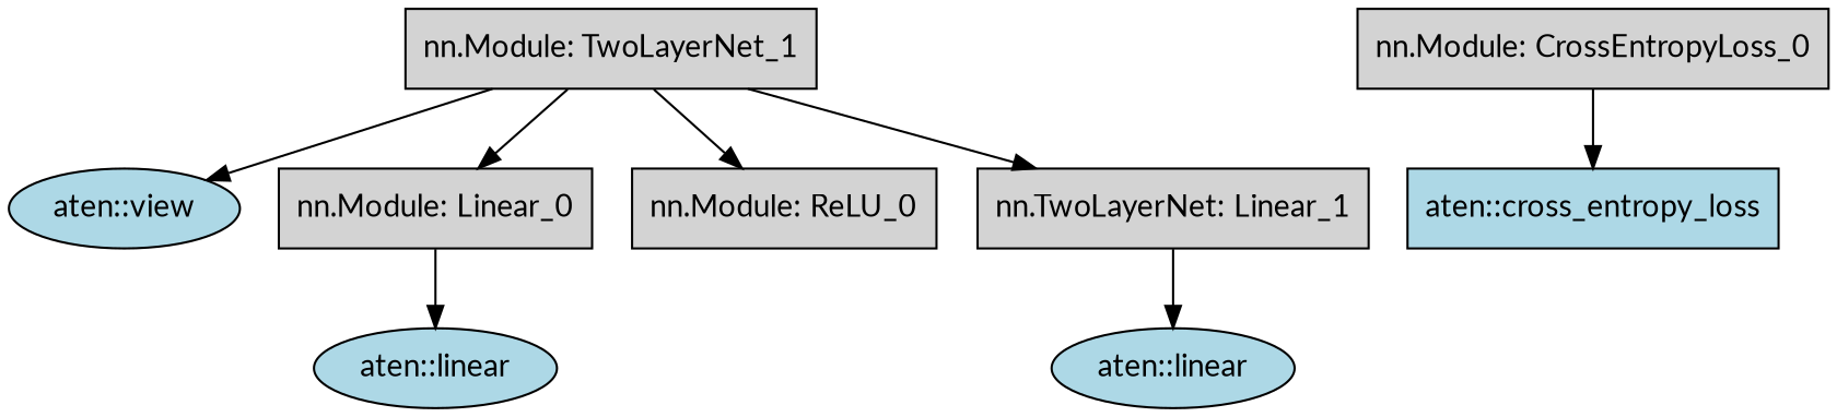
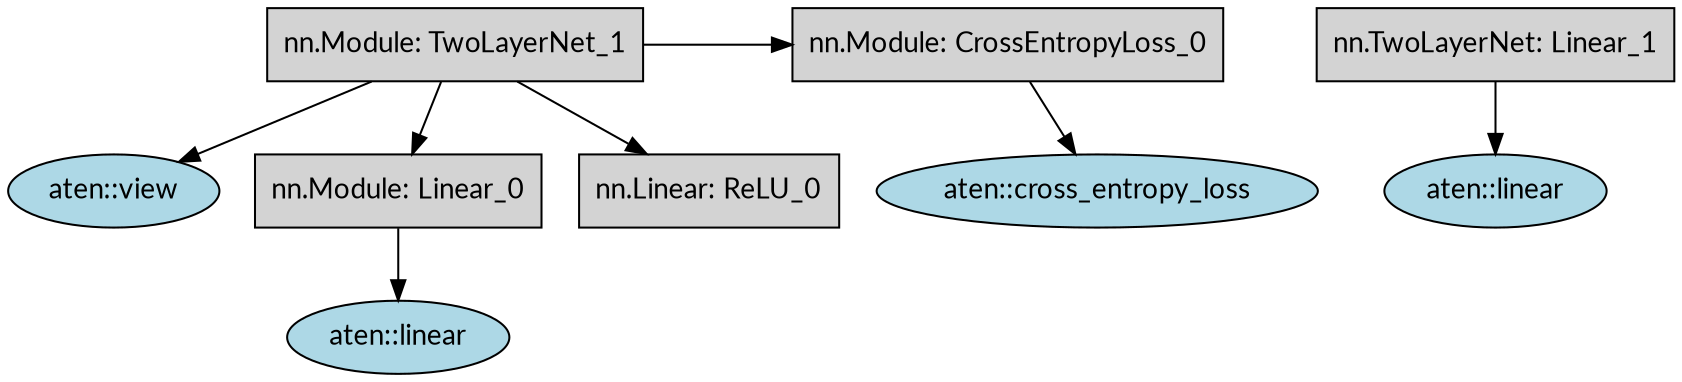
  digraph {
    fontname=Lato
    rankdir=TB
    node [fillcolor=lightgrey fontname=Lato shape=box style=filled]
    edge [fontname=Lato]
    n1 [label="nn.Module: TwoLayerNet_1"]
    n2 [label="nn.Module: CrossEntropyLoss_0"]
    n3 [fillcolor=lightblue label="aten::view" shape=ellipse]
    n4 [label="nn.Module: Linear_0"]
-   n5 [label="nn.Module: ReLU_0"]
+   n5 [label="nn.Linear: ReLU_0"]
    n6 [label="nn.TwoLayerNet: Linear_1"]
-   n7 [fillcolor=lightblue label="aten::cross_entropy_loss"]
+   n7 [fillcolor=lightblue label="aten::cross_entropy_loss" shape=ellipse]
    n8 [fillcolor=lightblue label="aten::linear" shape=ellipse]
    n9 [fillcolor=lightblue label="aten::linear" shape=ellipse]
    subgraph sub_1 {
      rank=same
      n1
      n2
    }
    n1 -> n3
    n1 -> n4
    n1 -> n5
-   n1 -> n6
+   n1 -> n2
    n2 -> n7
    n4 -> n8
    n6 -> n9
  }
